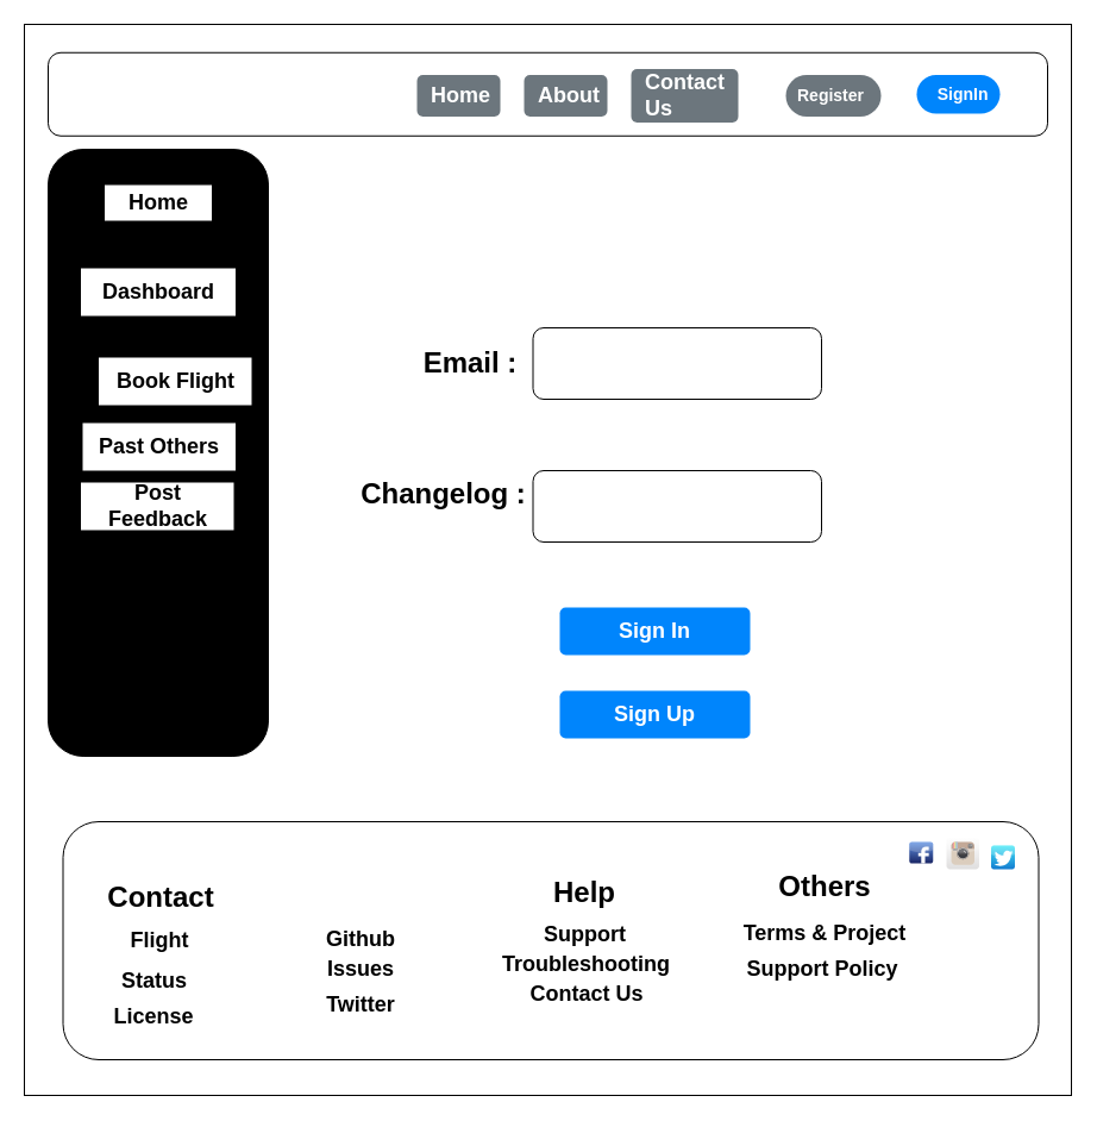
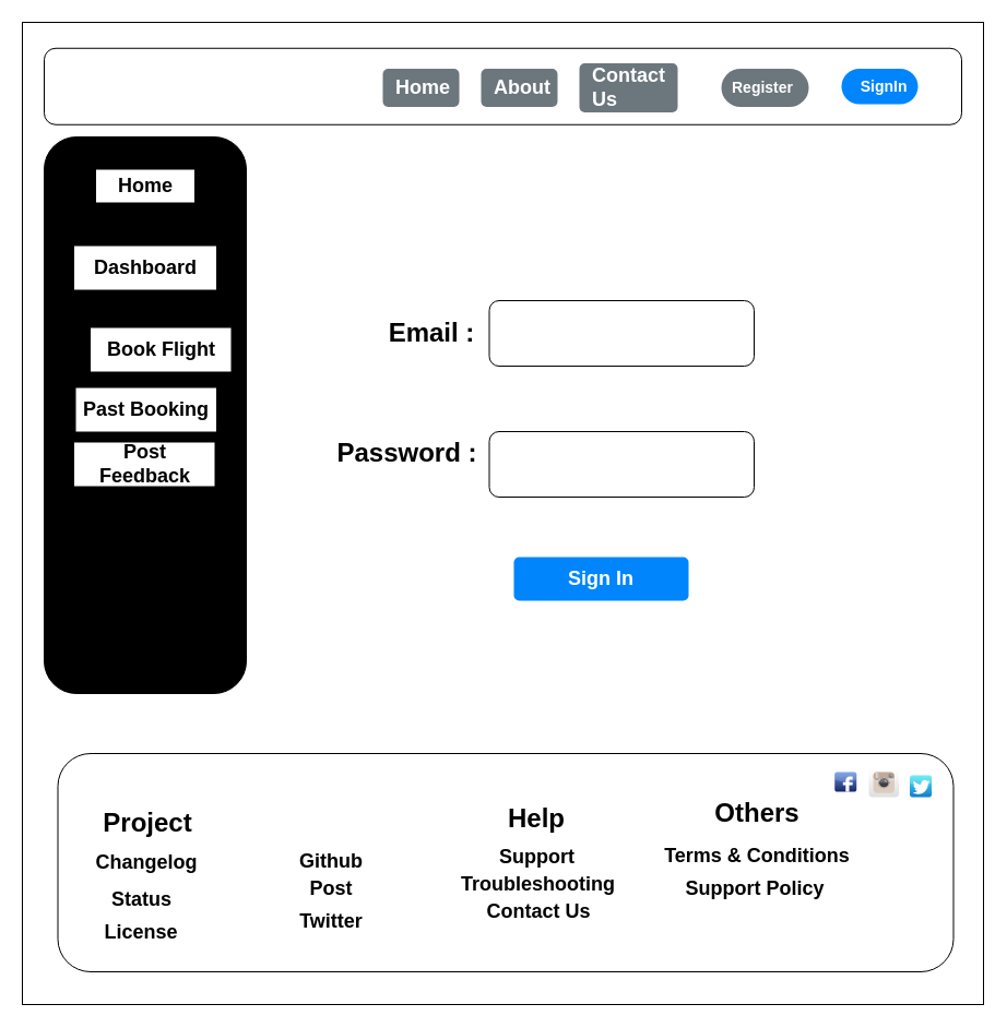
  <mxCell id="0" style=";html=1;" />
  <mxCell id="1" style=";html=1;" parent="0" />
  <mxCell id="2" value="" style="rounded=0;whiteSpace=wrap;html=1;" vertex="1" parent="1"><mxGeometry x="20" y="20" width="880" height="900" as="geometry" /></mxCell>
  <mxCell id="3" value="" style="rounded=1;whiteSpace=wrap;html=1;" vertex="1" parent="1"><mxGeometry x="40" y="43.75" width="840" height="70" as="geometry" /></mxCell>
  <mxCell id="4" value="Home" style="html=1;shadow=0;dashed=0;shape=mxgraph.bootstrap.rrect;rSize=5;strokeColor=none;strokeWidth=1;fillColor=#6C767D;fontColor=#FFFFFF;whiteSpace=wrap;align=left;verticalAlign=middle;spacingLeft=10;fontStyle=1;fontSize=18;" vertex="1" parent="1"><mxGeometry x="350" y="62.5" width="70" height="35" as="geometry" /></mxCell>
  <mxCell id="5" value="Abo&lt;span style=&quot;color: rgba(0, 0, 0, 0); font-family: monospace; font-size: 0px; font-weight: 400; text-wrap: nowrap;&quot;&gt;%3CmxGraphModel%3E%3Croot%3E%3CmxCell%20id%3D%220%22%2F%3E%3CmxCell%20id%3D%221%22%20parent%3D%220%22%2F%3E%3CmxCell%20id%3D%222%22%20value%3D%22Home%22%20style%3D%22html%3D1%3Bshadow%3D0%3Bdashed%3D0%3Bshape%3Dmxgraph.bootstrap.rrect%3BrSize%3D5%3BstrokeColor%3Dnone%3BstrokeWidth%3D1%3BfillColor%3D%236C767D%3BfontColor%3D%23FFFFFF%3BwhiteSpace%3Dwrap%3Balign%3Dleft%3BverticalAlign%3Dmiddle%3BspacingLeft%3D10%3BfontStyle%3D1%3BfontSize%3D18%3B%22%20vertex%3D%221%22%20parent%3D%221%22%3E%3CmxGeometry%20x%3D%22430%22%20y%3D%2275%22%20width%3D%2270%22%20height%3D%2235%22%20as%3D%22geometry%22%2F%3E%3C%2FmxCell%3E%3C%2Froot%3E%3C%2FmxGraphModel%3E&lt;/span&gt;&lt;span style=&quot;color: rgba(0, 0, 0, 0); font-family: monospace; font-size: 0px; font-weight: 400; text-wrap: nowrap;&quot;&gt;%3CmxGraphModel%3E%3Croot%3E%3CmxCell%20id%3D%220%22%2F%3E%3CmxCell%20id%3D%221%22%20parent%3D%220%22%2F%3E%3CmxCell%20id%3D%222%22%20value%3D%22Home%22%20style%3D%22html%3D1%3Bshadow%3D0%3Bdashed%3D0%3Bshape%3Dmxgraph.bootstrap.rrect%3BrSize%3D5%3BstrokeColor%3Dnone%3BstrokeWidth%3D1%3BfillColor%3D%236C767D%3BfontColor%3D%23FFFFFF%3BwhiteSpace%3Dwrap%3Balign%3Dleft%3BverticalAlign%3Dmiddle%3BspacingLeft%3D10%3BfontStyle%3D1%3BfontSize%3D18%3B%22%20vertex%3D%221%22%20parent%3D%221%22%3E%3CmxGeometry%20x%3D%22430%22%20y%3D%2275%22%20width%3D%2270%22%20height%3D%2235%22%20as%3D%22geometry%22%2F%3E%3C%2FmxCell%3E%3C%2Froot%3E%3C%2FmxGraphModel%3E&lt;/span&gt;ut&amp;nbsp;&amp;nbsp;" style="html=1;shadow=0;dashed=0;shape=mxgraph.bootstrap.rrect;rSize=5;strokeColor=none;strokeWidth=1;fillColor=#6C767D;fontColor=#FFFFFF;whiteSpace=wrap;align=left;verticalAlign=middle;spacingLeft=10;fontStyle=1;fontSize=18;" vertex="1" parent="1"><mxGeometry x="440" y="62.5" width="70" height="35" as="geometry" /></mxCell>
  <mxCell id="6" value="Contact Us" style="html=1;shadow=0;dashed=0;shape=mxgraph.bootstrap.rrect;rSize=5;strokeColor=none;strokeWidth=1;fillColor=#6C767D;fontColor=#FFFFFF;whiteSpace=wrap;align=left;verticalAlign=middle;spacingLeft=10;fontStyle=1;fontSize=18;" vertex="1" parent="1"><mxGeometry x="530" y="57.5" width="90" height="45" as="geometry" /></mxCell>
  <mxCell id="7" value="Register" style="rounded=1;whiteSpace=wrap;html=1;arcSize=50;strokeColor=none;strokeWidth=1;fillColor=#6c767d;fontColor=#FFFFFF;whiteSpace=wrap;align=left;verticalAlign=middle;spacingLeft=0;fontStyle=1;fontSize=14;spacing=10;" vertex="1" parent="1"><mxGeometry x="660" y="62.5" width="80" height="35" as="geometry" /></mxCell>
  <mxCell id="8" value="&amp;nbsp; SignIn" style="rounded=1;whiteSpace=wrap;html=1;arcSize=50;strokeColor=none;strokeWidth=1;fillColor=#0085FC;fontColor=#FFFFFF;whiteSpace=wrap;align=left;verticalAlign=middle;spacingLeft=0;fontStyle=1;fontSize=14;spacing=10;" vertex="1" parent="1"><mxGeometry x="770" y="62.5" width="70" height="32.5" as="geometry" /></mxCell>
  <mxCell id="9" value="" style="rounded=1;whiteSpace=wrap;html=1;fillColor=#000000;arcSize=16;" vertex="1" parent="1"><mxGeometry x="40" y="125" width="185" height="510" as="geometry" /></mxCell>
  <mxCell id="10" value="&lt;b&gt;&lt;font style=&quot;font-size: 18px;&quot;&gt;Home&lt;/font&gt;&lt;/b&gt;" style="text;html=1;align=center;verticalAlign=middle;whiteSpace=wrap;rounded=0;fillColor=#FFFFFF;" vertex="1" parent="1"><mxGeometry x="87.5" y="155" width="90" height="30" as="geometry" /></mxCell>
  <mxCell id="11" value="&lt;font style=&quot;font-size: 18px;&quot;&gt;&lt;b&gt;Dashboard&lt;/b&gt;&lt;/font&gt;" style="text;html=1;align=center;verticalAlign=middle;whiteSpace=wrap;rounded=0;fillColor=#FFFFFF;" vertex="1" parent="1"><mxGeometry x="67.5" y="225" width="130" height="40" as="geometry" /></mxCell>
  <mxCell id="12" value="&lt;b&gt;&lt;font style=&quot;font-size: 18px;&quot;&gt;Book Flight&lt;/font&gt;&lt;/b&gt;" style="text;html=1;align=center;verticalAlign=middle;whiteSpace=wrap;rounded=0;fillColor=#FFFFFF;" vertex="1" parent="1"><mxGeometry x="82.5" y="300" width="128.5" height="40" as="geometry" /></mxCell>
- <mxCell id="13" value="&lt;span style=&quot;font-size: 18px;&quot;&gt;&lt;b&gt;Past Others&lt;/b&gt;&lt;/span&gt;" style="text;html=1;align=center;verticalAlign=middle;whiteSpace=wrap;rounded=0;fillColor=#FFFFFF;" vertex="1" parent="1"><mxGeometry x="69" y="355" width="128.5" height="40" as="geometry" /></mxCell>
+ <mxCell id="13" value="&lt;span style=&quot;font-size: 18px;&quot;&gt;&lt;b&gt;Past Booking&lt;/b&gt;&lt;/span&gt;" style="text;html=1;align=center;verticalAlign=middle;whiteSpace=wrap;rounded=0;fillColor=#FFFFFF;" vertex="1" parent="1"><mxGeometry x="69" y="355" width="128.5" height="40" as="geometry" /></mxCell>
  <mxCell id="14" value="&lt;span style=&quot;font-size: 18px;&quot;&gt;&lt;b&gt;Post Feedback&lt;/b&gt;&lt;/span&gt;" style="text;html=1;align=center;verticalAlign=middle;whiteSpace=wrap;rounded=0;fillColor=#FFFFFF;" vertex="1" parent="1"><mxGeometry x="67.5" y="405" width="128.5" height="40" as="geometry" /></mxCell>
  <mxCell id="15" value="&lt;font style=&quot;font-size: 18px;&quot;&gt;&lt;b&gt;Sign In&lt;/b&gt;&lt;/font&gt;" style="html=1;shadow=0;dashed=0;shape=mxgraph.bootstrap.rrect;rSize=5;strokeColor=none;strokeWidth=1;fillColor=#0085FC;fontColor=#FFFFFF;whiteSpace=wrap;align=center;verticalAlign=middle;spacingLeft=0;fontStyle=0;fontSize=16;spacing=5;" vertex="1" parent="1"><mxGeometry x="470" y="510" width="160" height="40" as="geometry" /></mxCell>
  <mxCell id="16" value="&lt;b&gt;&lt;font style=&quot;font-size: 24px;&quot;&gt;Email :&lt;/font&gt;&lt;/b&gt;" style="text;html=1;align=center;verticalAlign=middle;whiteSpace=wrap;rounded=0;" vertex="1" parent="1"><mxGeometry x="340" y="285" width="110" height="40" as="geometry" /></mxCell>
  <mxCell id="17" value="" style="rounded=1;whiteSpace=wrap;html=1;" vertex="1" parent="1"><mxGeometry x="447.5" y="275" width="242.5" height="60" as="geometry" /></mxCell>
- <mxCell id="18" value="&lt;span style=&quot;font-size: 24px;&quot;&gt;&lt;b&gt;Changelog :&lt;/b&gt;&lt;/span&gt;" style="text;html=1;align=center;verticalAlign=middle;whiteSpace=wrap;rounded=0;" vertex="1" parent="1"><mxGeometry x="280" y="395" width="185" height="40" as="geometry" /></mxCell>
+ <mxCell id="18" value="&lt;span style=&quot;font-size: 24px;&quot;&gt;&lt;b&gt;Password :&lt;/b&gt;&lt;/span&gt;" style="text;html=1;align=center;verticalAlign=middle;whiteSpace=wrap;rounded=0;" vertex="1" parent="1"><mxGeometry x="280" y="395" width="185" height="40" as="geometry" /></mxCell>
  <mxCell id="19" value="" style="rounded=1;whiteSpace=wrap;html=1;" vertex="1" parent="1"><mxGeometry x="447.5" y="395" width="242.5" height="60" as="geometry" /></mxCell>
- <mxCell id="20" value="&lt;font style=&quot;font-size: 18px;&quot;&gt;&lt;b&gt;Sign Up&lt;/b&gt;&lt;/font&gt;" style="html=1;shadow=0;dashed=0;shape=mxgraph.bootstrap.rrect;rSize=5;strokeColor=none;strokeWidth=1;fillColor=#0085FC;fontColor=#FFFFFF;whiteSpace=wrap;align=center;verticalAlign=middle;spacingLeft=0;fontStyle=0;fontSize=16;spacing=5;" vertex="1" parent="1"><mxGeometry x="470" y="580" width="160" height="40" as="geometry" /></mxCell>
  <mxCell id="21" style="edgeStyle=orthogonalEdgeStyle;rounded=0;orthogonalLoop=1;jettySize=auto;html=1;exitX=0.5;exitY=1;exitDx=0;exitDy=0;" edge="1" parent="1"><mxGeometry relative="1" as="geometry"><mxPoint x="352.5" y="783.5" as="sourcePoint" /><mxPoint x="352.5" y="783.5" as="targetPoint" /></mxGeometry></mxCell>
  <mxCell id="22" value="" style="rounded=1;whiteSpace=wrap;html=1;fillColor=#FFFFFF;" vertex="1" parent="1"><mxGeometry x="52.5" y="690" width="820" height="200" as="geometry" /></mxCell>
- <mxCell id="23" value="&lt;font style=&quot;font-size: 24px;&quot;&gt;&lt;b style=&quot;&quot;&gt;Contact&lt;/b&gt;&lt;/font&gt;&lt;div&gt;&lt;font size=&quot;3&quot; style=&quot;&quot;&gt;&lt;b&gt;&lt;br&gt;&lt;/b&gt;&lt;/font&gt;&lt;/div&gt;&lt;div&gt;&lt;font style=&quot;font-size: 18px;&quot;&gt;&lt;b&gt;&lt;br&gt;&lt;/b&gt;&lt;/font&gt;&lt;/div&gt;" style="text;html=1;align=center;verticalAlign=middle;whiteSpace=wrap;rounded=0;" vertex="1" parent="1"><mxGeometry x="40" y="713.5" width="190" height="120" as="geometry" /></mxCell>
- <mxCell id="24" value="&lt;font style=&quot;font-size: 18px;&quot;&gt;&lt;b&gt;Flight&lt;/b&gt;&lt;/font&gt;" style="text;html=1;align=center;verticalAlign=middle;whiteSpace=wrap;rounded=0;" vertex="1" parent="1"><mxGeometry x="79.25" y="765" width="110" height="50" as="geometry" /></mxCell>
+ <mxCell id="23" value="&lt;font style=&quot;font-size: 24px;&quot;&gt;&lt;b style=&quot;&quot;&gt;Project&lt;/b&gt;&lt;/font&gt;&lt;div&gt;&lt;font size=&quot;3&quot; style=&quot;&quot;&gt;&lt;b&gt;&lt;br&gt;&lt;/b&gt;&lt;/font&gt;&lt;/div&gt;&lt;div&gt;&lt;font style=&quot;font-size: 18px;&quot;&gt;&lt;b&gt;&lt;br&gt;&lt;/b&gt;&lt;/font&gt;&lt;/div&gt;" style="text;html=1;align=center;verticalAlign=middle;whiteSpace=wrap;rounded=0;" vertex="1" parent="1"><mxGeometry x="40" y="713.5" width="190" height="120" as="geometry" /></mxCell>
+ <mxCell id="24" value="&lt;font style=&quot;font-size: 18px;&quot;&gt;&lt;b&gt;Changelog&lt;/b&gt;&lt;/font&gt;" style="text;html=1;align=center;verticalAlign=middle;whiteSpace=wrap;rounded=0;" vertex="1" parent="1"><mxGeometry x="79.25" y="765" width="110" height="50" as="geometry" /></mxCell>
  <mxCell id="25" value="&lt;font style=&quot;font-size: 18px;&quot;&gt;&lt;b&gt;Status&lt;/b&gt;&lt;/font&gt;" style="text;html=1;align=center;verticalAlign=middle;whiteSpace=wrap;rounded=0;" vertex="1" parent="1"><mxGeometry x="89" y="803.5" width="81" height="40" as="geometry" /></mxCell>
  <mxCell id="26" value="&lt;b&gt;&lt;font style=&quot;font-size: 18px;&quot;&gt;License&lt;/font&gt;&lt;/b&gt;" style="text;html=1;align=center;verticalAlign=middle;whiteSpace=wrap;rounded=0;" vertex="1" parent="1"><mxGeometry x="89" y="833.5" width="80" height="40" as="geometry" /></mxCell>
  <mxCell id="27" value="&lt;font style=&quot;font-size: 18px;&quot;&gt;&lt;b&gt;Github&lt;/b&gt;&lt;/font&gt;" style="text;html=1;align=center;verticalAlign=middle;whiteSpace=wrap;rounded=0;" vertex="1" parent="1"><mxGeometry x="272.5" y="773.5" width="60" height="30" as="geometry" /></mxCell>
- <mxCell id="28" value="&lt;font style=&quot;font-size: 18px;&quot;&gt;&lt;b&gt;Issues&lt;/b&gt;&lt;/font&gt;" style="text;html=1;align=center;verticalAlign=middle;whiteSpace=wrap;rounded=0;" vertex="1" parent="1"><mxGeometry x="262.5" y="793.5" width="80" height="40" as="geometry" /></mxCell>
+ <mxCell id="28" value="&lt;font style=&quot;font-size: 18px;&quot;&gt;&lt;b&gt;Post&lt;/b&gt;&lt;/font&gt;" style="text;html=1;align=center;verticalAlign=middle;whiteSpace=wrap;rounded=0;" vertex="1" parent="1"><mxGeometry x="262.5" y="793.5" width="80" height="40" as="geometry" /></mxCell>
  <mxCell id="29" value="&lt;span style=&quot;font-size: 18px;&quot;&gt;&lt;b&gt;Twitter&lt;/b&gt;&lt;/span&gt;" style="text;html=1;align=center;verticalAlign=middle;whiteSpace=wrap;rounded=0;" vertex="1" parent="1"><mxGeometry x="262.5" y="823.5" width="80" height="40" as="geometry" /></mxCell>
  <mxCell id="30" value="&lt;b style=&quot;&quot;&gt;&lt;font style=&quot;font-size: 24px;&quot;&gt;Help&lt;/font&gt;&lt;/b&gt;" style="text;html=1;align=center;verticalAlign=middle;whiteSpace=wrap;rounded=0;" vertex="1" parent="1"><mxGeometry x="451.25" y="730" width="80" height="40" as="geometry" /></mxCell>
  <mxCell id="31" value="&lt;b style=&quot;&quot;&gt;&lt;font style=&quot;font-size: 18px;&quot;&gt;Support&lt;/font&gt;&lt;/b&gt;" style="text;html=1;align=center;verticalAlign=middle;whiteSpace=wrap;rounded=0;" vertex="1" parent="1"><mxGeometry x="450" y="765" width="82.5" height="40" as="geometry" /></mxCell>
  <mxCell id="32" value="&lt;span style=&quot;font-size: 18px;&quot;&gt;&lt;b&gt;Troubleshooting&lt;/b&gt;&lt;/span&gt;" style="text;html=1;align=center;verticalAlign=middle;whiteSpace=wrap;rounded=0;" vertex="1" parent="1"><mxGeometry x="451.25" y="790" width="82.5" height="40" as="geometry" /></mxCell>
  <mxCell id="33" value="&lt;span style=&quot;font-size: 18px;&quot;&gt;&lt;b&gt;Contact Us&lt;/b&gt;&lt;/span&gt;" style="text;html=1;align=center;verticalAlign=middle;whiteSpace=wrap;rounded=0;" vertex="1" parent="1"><mxGeometry x="422.5" y="815" width="140" height="40" as="geometry" /></mxCell>
  <mxCell id="34" value="&lt;span style=&quot;font-size: 24px;&quot;&gt;&lt;b&gt;Others&lt;/b&gt;&lt;/span&gt;" style="text;html=1;align=center;verticalAlign=middle;whiteSpace=wrap;rounded=0;" vertex="1" parent="1"><mxGeometry x="652.5" y="725" width="80" height="40" as="geometry" /></mxCell>
- <mxCell id="35" value="&lt;span style=&quot;font-size: 18px;&quot;&gt;&lt;b&gt;Terms &amp;amp; Project&lt;/b&gt;&lt;/span&gt;" style="text;html=1;align=center;verticalAlign=middle;whiteSpace=wrap;rounded=0;" vertex="1" parent="1"><mxGeometry x="582.5" y="763.5" width="220" height="40" as="geometry" /></mxCell>
+ <mxCell id="35" value="&lt;span style=&quot;font-size: 18px;&quot;&gt;&lt;b&gt;Terms &amp;amp; Conditions&lt;/b&gt;&lt;/span&gt;" style="text;html=1;align=center;verticalAlign=middle;whiteSpace=wrap;rounded=0;" vertex="1" parent="1"><mxGeometry x="582.5" y="763.5" width="220" height="40" as="geometry" /></mxCell>
  <mxCell id="36" value="&lt;span style=&quot;font-size: 18px;&quot;&gt;&lt;b&gt;Support Policy&lt;/b&gt;&lt;/span&gt;" style="text;html=1;align=center;verticalAlign=middle;whiteSpace=wrap;rounded=0;" vertex="1" parent="1"><mxGeometry x="617.5" y="793.5" width="146.25" height="40" as="geometry" /></mxCell>
  <mxCell id="37" value="" style="dashed=0;outlineConnect=0;html=1;align=center;labelPosition=center;verticalLabelPosition=bottom;verticalAlign=top;shape=mxgraph.webicons.facebook;fillColor=#6294E4;gradientColor=#1A2665" vertex="1" parent="1"><mxGeometry x="763.75" y="707" width="20" height="18" as="geometry" /></mxCell>
  <mxCell id="38" value="" style="dashed=0;outlineConnect=0;html=1;align=center;labelPosition=center;verticalLabelPosition=bottom;verticalAlign=top;shape=mxgraph.webicons.instagram;gradientColor=#DFDEDE" vertex="1" parent="1"><mxGeometry x="795" y="703" width="27.5" height="27" as="geometry" /></mxCell>
  <mxCell id="39" value="" style="dashed=0;outlineConnect=0;html=1;align=center;labelPosition=center;verticalLabelPosition=bottom;verticalAlign=top;shape=mxgraph.webicons.twitter;fillColor=#49EAF7;gradientColor=#137BD0" vertex="1" parent="1"><mxGeometry x="832.5" y="710" width="20" height="20" as="geometry" /></mxCell>
